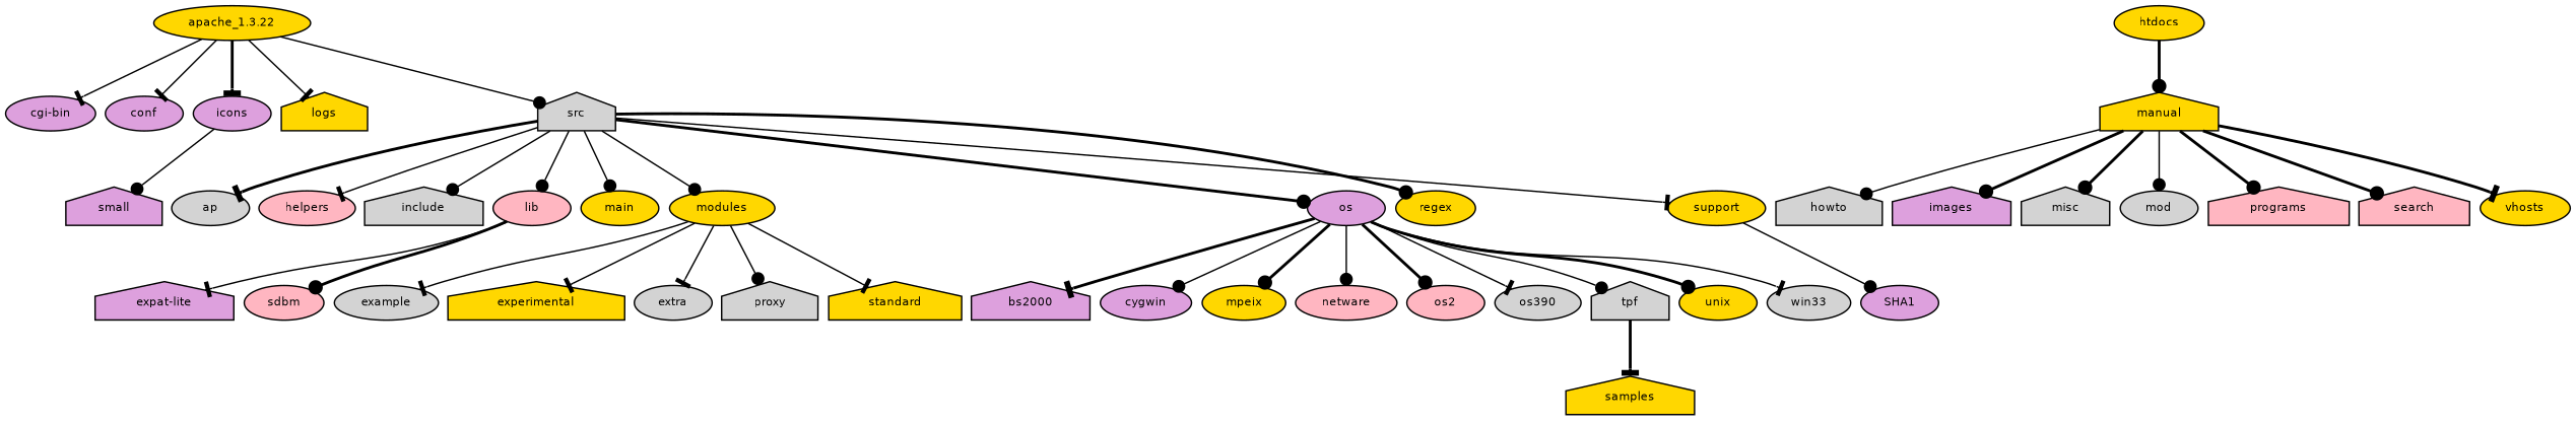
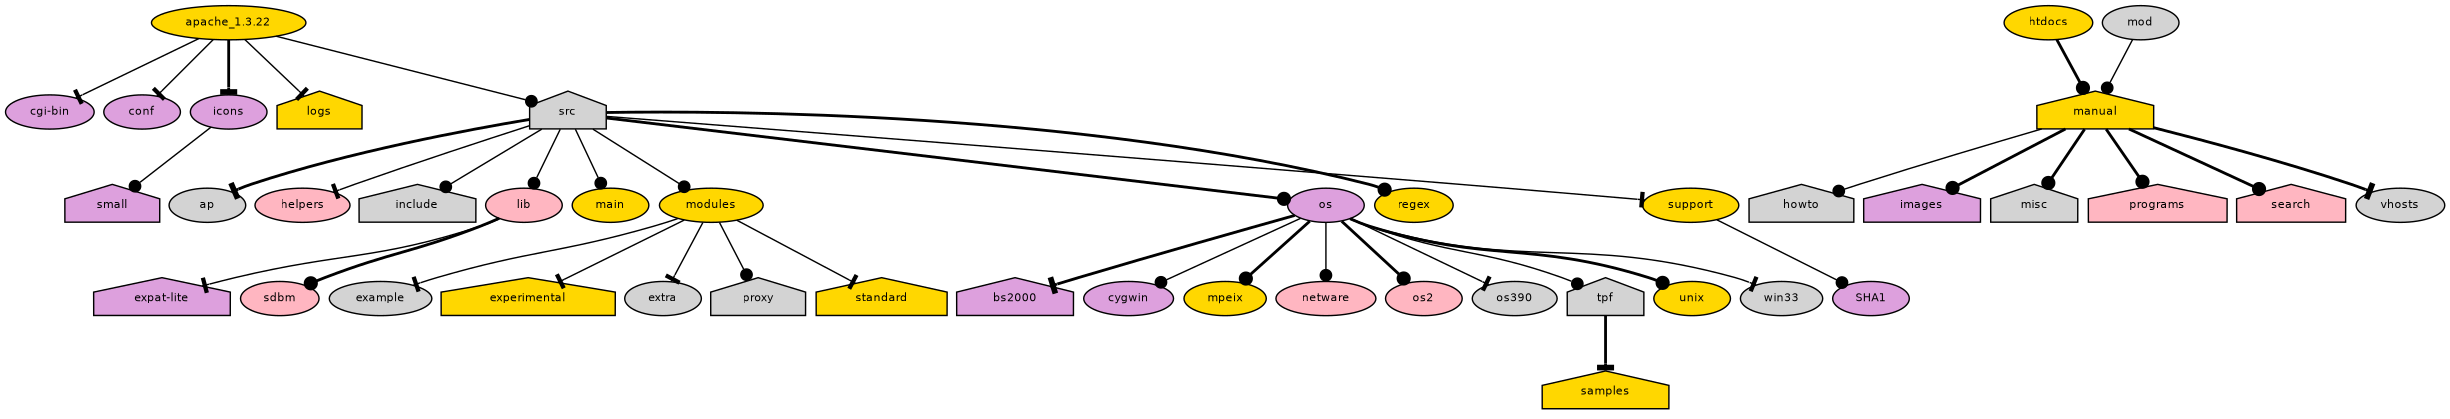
  digraph {
    nodesep=.1
    rankdir=TB
    node [fillcolor=gold fontname=Helvetica fontsize=8 shape=ellipse style=filled]
    edge [arrowhead=dot arrowtail=none style=solid]
    n1 [height=.15 label="apache_1.3.22"]
    n2 [fillcolor=plum height=.15 label="cgi-bin"]
    n3 [fillcolor=plum height=.15 label=conf]
    n4 [fillcolor=plum height=.15 label=icons]
    n5 [height=.15 label=logs shape=house]
    n6 [fillcolor=lightgrey height=.15 label=src shape=house]
    n7 [height=.15 label=htdocs]
    n8 [height=.15 label=manual shape=house]
    n9 [fillcolor=plum height=.15 label=small shape=house]
    n10 [fillcolor=lightgrey height=.15 label=ap]
    n11 [fillcolor=lightpink height=.15 label=helpers]
    n12 [fillcolor=lightgrey height=.15 label=include shape=house]
    n13 [fillcolor=lightpink height=.15 label=lib]
    n14 [height=.15 label=main]
    n15 [height=.15 label=modules]
    n16 [fillcolor=plum height=.15 label=os]
    n17 [height=.15 label=regex]
    n18 [height=.15 label=support]
    n19 [fillcolor=lightgrey height=.15 label=howto shape=house]
    n20 [fillcolor=plum height=.15 label=images shape=house]
    n21 [fillcolor=lightgrey height=.15 label=misc shape=house]
    n22 [fillcolor=lightgrey height=.15 label=mod]
    n23 [fillcolor=lightpink height=.15 label=programs shape=house]
    n24 [fillcolor=lightpink height=.15 label=search shape=house]
-   n25 [height=.15 label=vhosts]
+   n25 [fillcolor=lightgrey height=.15 label=vhosts]
    n26 [fillcolor=plum height=.15 label="expat-lite" shape=house]
    n27 [fillcolor=lightpink height=.15 label=sdbm]
    n28 [fillcolor=lightgrey height=.15 label=example]
    n29 [height=.15 label=experimental shape=house]
    n30 [fillcolor=lightgrey height=.15 label=extra]
    n31 [fillcolor=lightgrey height=.15 label=proxy shape=house]
    n32 [height=.15 label=standard shape=house]
    n33 [fillcolor=plum height=.15 label=bs2000 shape=house]
    n34 [fillcolor=plum height=.15 label=cygwin]
    n35 [height=.15 label=mpeix]
    n36 [fillcolor=lightpink height=.15 label=netware]
    n37 [fillcolor=lightpink height=.15 label=os2]
    n38 [fillcolor=lightgrey height=.15 label=os390]
    n39 [fillcolor=lightgrey height=.15 label=tpf shape=house]
    n40 [height=.15 label=unix]
    n41 [fillcolor=lightgrey height=.15 label=win33]
    n42 [fillcolor=plum height=.15 label=SHA1]
    n43 [height=.15 label=samples shape=house]
    n1 -> n2 [arrowhead=tee]
    n1 -> n3 [arrowhead=tee]
    n1 -> n4 [arrowhead=tee style=bold]
    n1 -> n5 [arrowhead=tee]
    n1 -> n6
    n4 -> n9
    n6 -> n10 [arrowhead=tee style=bold]
    n6 -> n11 [arrowhead=tee]
    n6 -> n12
    n6 -> n13
    n6 -> n14
    n6 -> n15
    n6 -> n16 [style=bold]
    n6 -> n17 [style=bold]
    n6 -> n18 [arrowhead=tee]
    n7 -> n8 [style=bold]
    n8 -> n19
    n8 -> n20 [style=bold]
    n8 -> n21 [style=bold]
-   n8 -> n22
+   n22 -> n8
    n8 -> n23 [style=bold]
    n8 -> n24 [style=bold]
    n8 -> n25 [arrowhead=tee style=bold]
    n13 -> n26 [arrowhead=tee]
    n13 -> n27 [style=bold]
    n15 -> n28 [arrowhead=tee]
    n15 -> n29 [arrowhead=tee]
    n15 -> n30 [arrowhead=tee]
    n15 -> n31
    n15 -> n32 [arrowhead=tee]
    n16 -> n33 [arrowhead=tee style=bold]
    n16 -> n34
    n16 -> n35 [style=bold]
    n16 -> n36
    n16 -> n37 [style=bold]
    n16 -> n38 [arrowhead=tee]
    n16 -> n39
    n16 -> n40 [style=bold]
    n16 -> n41 [arrowhead=tee]
    n18 -> n42
    n39 -> n43 [arrowhead=tee style=bold]
  }
